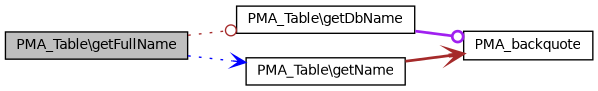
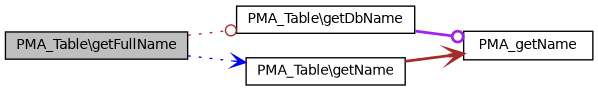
  digraph {
    rankdir=LR
    node [color=black fillcolor=white fontname=Helvetica fontsize=10 shape=record style=filled]
    edge [color=brown fontname=Helvetica fontsize=10 labelfontname=Helvetica labelfontsize=10 style=dotted arrowhead=odot]
    n1 [fillcolor=grey75 fontcolor=black height=0.2 label="PMA_Table\\getFullName" width=0.4]
    n2 [height=0.2 label="PMA_Table\\getDbName" width=0.4]
    n3 [height=0.2 label="PMA_Table\\getName" width=0.4]
-   n4 [height=0.2 label=PMA_backquote width=0.4]
+   n4 [height=0.2 label=PMA_getName width=0.4]
    n1 -> n2
    n1 -> n3 [color=blue arrowhead=vee]
    n2 -> n4 [color=purple style=bold]
    n3 -> n4 [style=bold arrowhead=vee]
  }
